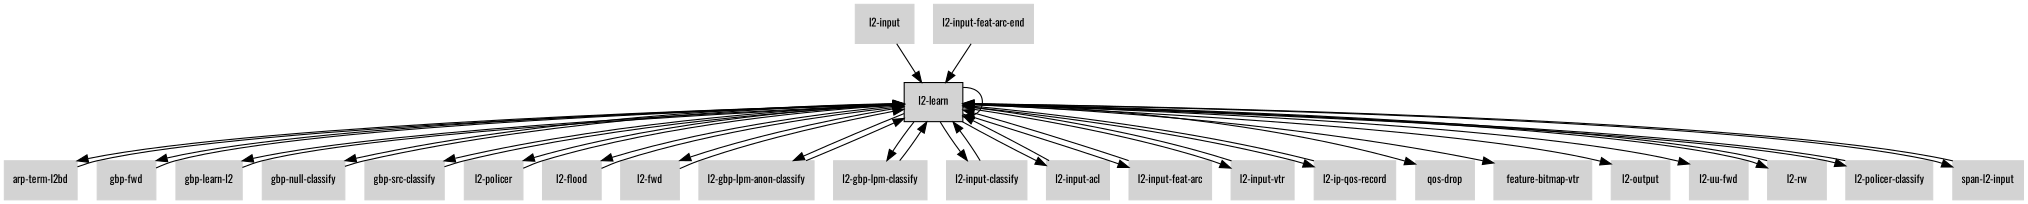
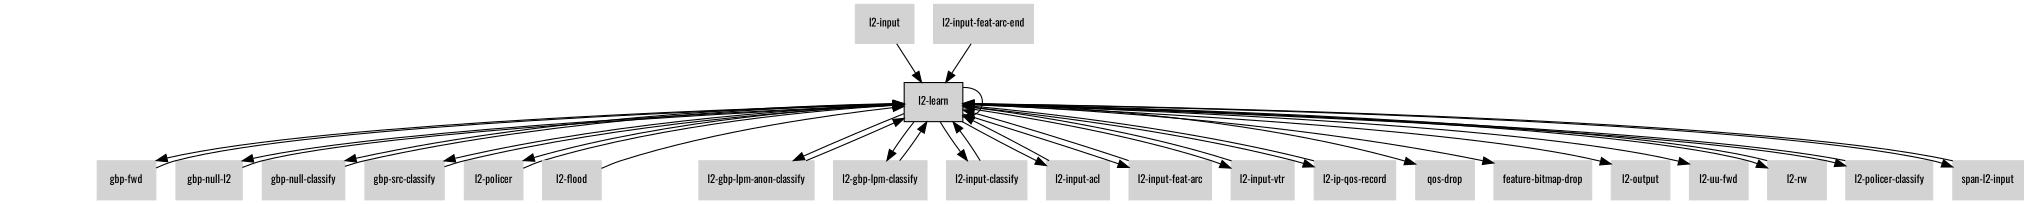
  digraph {
    fontname=Oswald
    rankdir=TB
    node [color=lightgray fillcolor=lightgray fontcolor=black fontname=Oswald fontsize=10 shape=box style=filled]
    edge [fontname=Oswald fontsize=8]
    "l2-learn" [color=black]
-   "arp-term-l2bd"
    "gbp-fwd"
-   "gbp-learn-l2"
+   "gbp-learn-l2" [label="gbp-null-l2"]
    "gbp-null-classify"
    "gbp-src-classify"
    n7 [label="l2-policer"]
    "l2-flood"
-   "l2-fwd"
    "l2-gbp-lpm-anon-classify"
    "l2-gbp-lpm-classify"
    "l2-input-classify"
    "l2-input-acl"
    "l2-input-feat-arc"
    "l2-input-vtr"
    "l2-ip-qos-record"
    n17 [label="qos-drop"]
-   "feature-bitmap-drop" [label="feature-bitmap-vtr"]
+   "feature-bitmap-drop"
    "l2-output"
    "l2-uu-fwd"
    "l2-rw"
    "l2-policer-classify"
    "span-l2-input"
    "l2-input"
    "l2-input-feat-arc-end"
    "l2-learn" -> "l2-learn"
-   "l2-learn" -> "arp-term-l2bd"
    "l2-learn" -> "gbp-fwd"
    "l2-learn" -> "gbp-learn-l2"
    "l2-learn" -> "gbp-null-classify"
    "l2-learn" -> "gbp-src-classify"
    "l2-learn" -> n7
-   "l2-learn" -> "l2-flood"
-   "l2-learn" -> "l2-fwd"
    "l2-learn" -> "l2-gbp-lpm-anon-classify"
    "l2-learn" -> "l2-gbp-lpm-classify"
    "l2-learn" -> "l2-input-classify"
    "l2-learn" -> "l2-input-acl"
    "l2-learn" -> "l2-input-feat-arc"
    "l2-learn" -> "l2-input-vtr"
    "l2-learn" -> "l2-ip-qos-record"
    "l2-learn" -> n17
    "l2-learn" -> "feature-bitmap-drop"
    "l2-learn" -> "l2-output"
    "l2-learn" -> "l2-uu-fwd"
    "l2-learn" -> "l2-rw"
    "l2-learn" -> "l2-policer-classify"
    "l2-learn" -> "span-l2-input"
-   "arp-term-l2bd" -> "l2-learn"
    "gbp-fwd" -> "l2-learn"
    "gbp-learn-l2" -> "l2-learn"
    "gbp-null-classify" -> "l2-learn"
    "gbp-src-classify" -> "l2-learn"
    n7 -> "l2-learn"
    "l2-flood" -> "l2-learn"
-   "l2-fwd" -> "l2-learn"
    "l2-gbp-lpm-anon-classify" -> "l2-learn"
    "l2-gbp-lpm-classify" -> "l2-learn"
    "l2-input-classify" -> "l2-learn"
    "l2-input-acl" -> "l2-learn"
    "l2-input-feat-arc" -> "l2-learn"
    "l2-input-vtr" -> "l2-learn"
    "l2-ip-qos-record" -> "l2-learn"
    "l2-rw" -> "l2-learn"
    "l2-policer-classify" -> "l2-learn"
    "span-l2-input" -> "l2-learn"
    "l2-input" -> "l2-learn"
    "l2-input-feat-arc-end" -> "l2-learn"
  }
